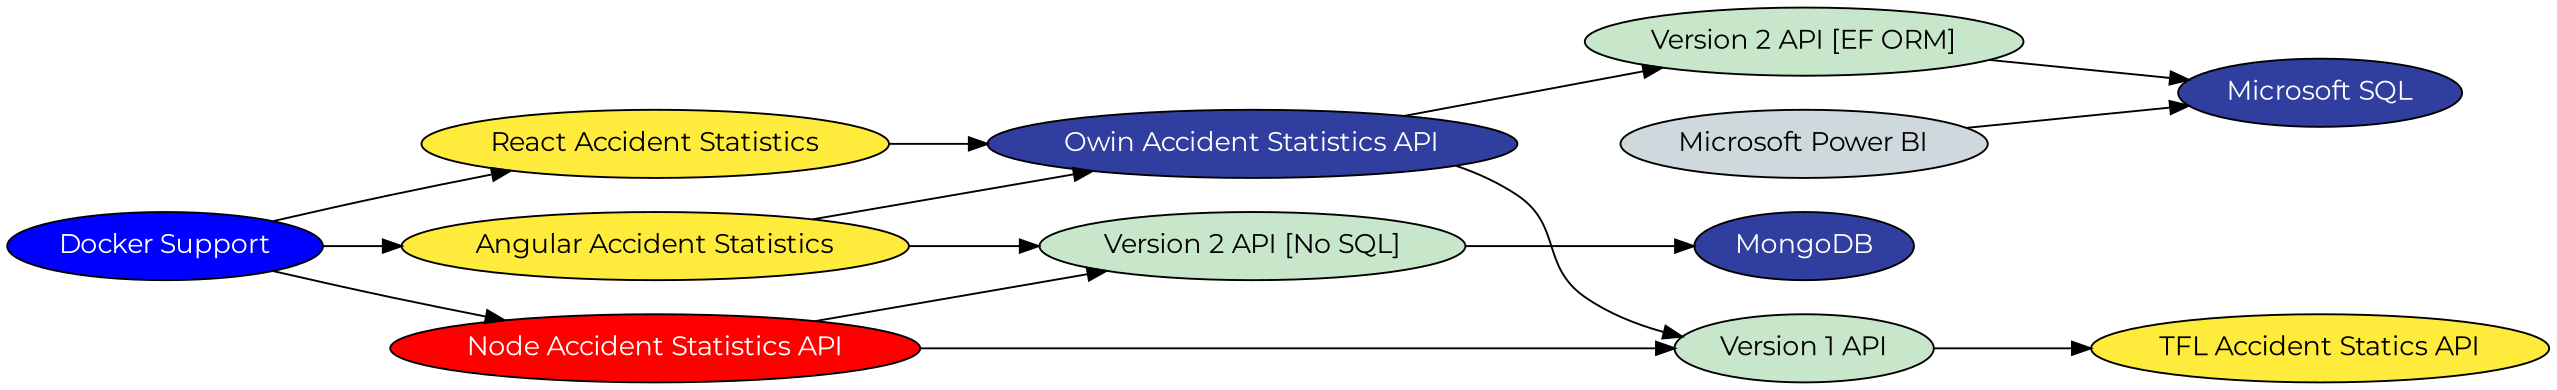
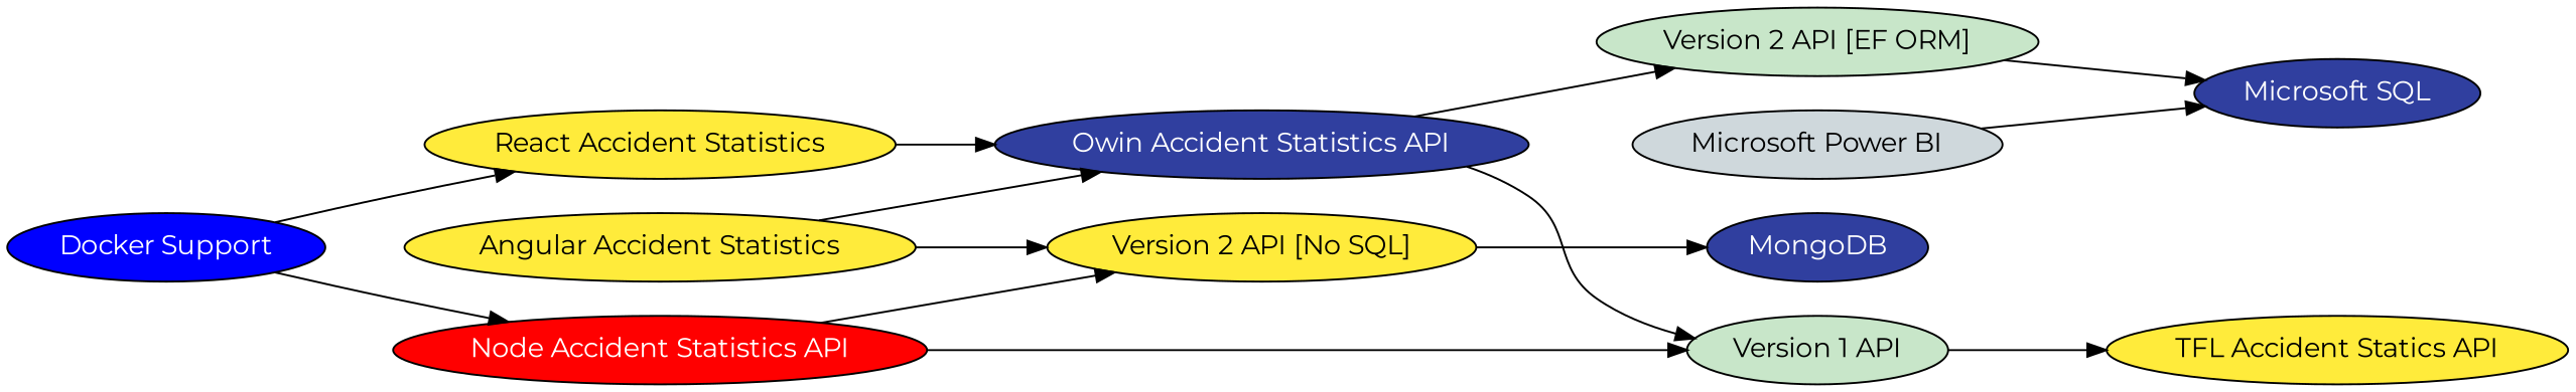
  digraph {
    fontname=Montserrat
    rankdir=LR
    node [fillcolor="#FFEB3B" fontcolor=black fontname=Montserrat style=filled]
    edge [fontname=Montserrat]
    n1 [label="Angular Accident Statistics"]
    n2 [label="React Accident Statistics"]
    n3 [fillcolor="#FF0000" fontcolor=white label="Node Accident Statistics API"]
    n4 [fillcolor="#303F9F" fontcolor=white label="Owin Accident Statistics API"]
    n5 [fillcolor="#C8E6C9" label="Version 2 API [EF ORM]"]
    n6 [fillcolor="#C8E6C9" label="Version 1 API"]
-   n7 [fillcolor="#C8E6C9" label="Version 2 API [No SQL]"]
+   n7 [label="Version 2 API [No SQL]"]
    n8 [fillcolor="#303F9F" fontcolor=white label="Microsoft SQL"]
    n9 [fillcolor="#303F9F" fontcolor=white label=MongoDB]
    n10 [label="TFL Accident Statics API"]
    n11 [fillcolor="#CFD8DC" label="Microsoft Power BI"]
    n12 [fillcolor="#0000FF" fontcolor=white label="Docker Support"]
    subgraph sub_1 {
      n4
      subgraph sub_2 {
        rank=same
        n1
        n2
        n3
      }
    }
    subgraph sub_3 {
      n4
      n5
      n6
    }
    subgraph sub_4 {
      n3
      n6
      n7
    }
    subgraph sub_5 {
      n5
      n6
      n7
      n8
      n9
      n10
      n11
    }
    subgraph sub_6 {
      n1
      n2
      n3
      n12
    }
    n1 -> n4
    n1 -> n7
    n2 -> n4
    n3 -> n6
    n3 -> n7
    n4 -> n5
    n4 -> n6
    n5 -> n8
    n6 -> n10
    n7 -> n9
    n11 -> n8
-   n12 -> n1
    n12 -> n2
    n12 -> n3
  }
